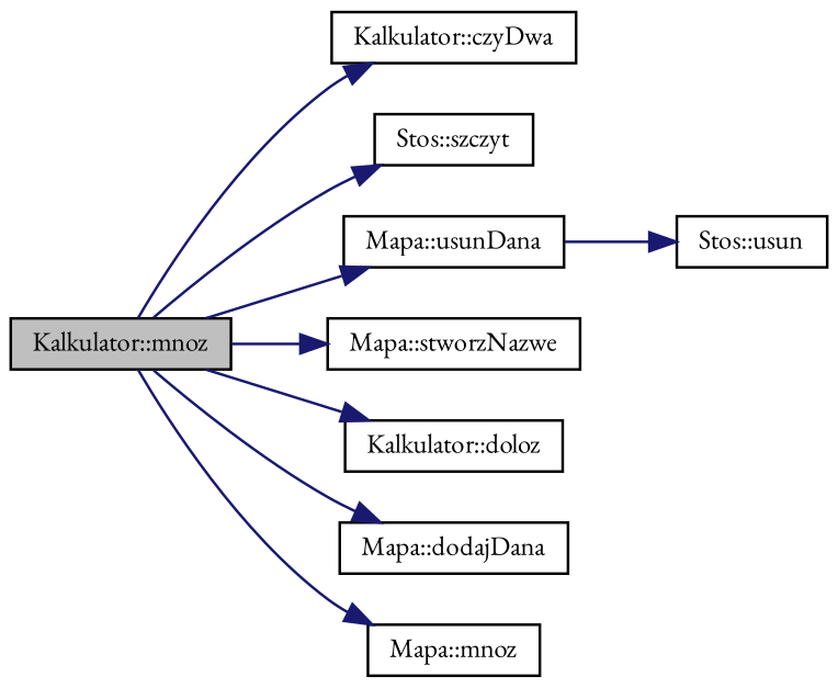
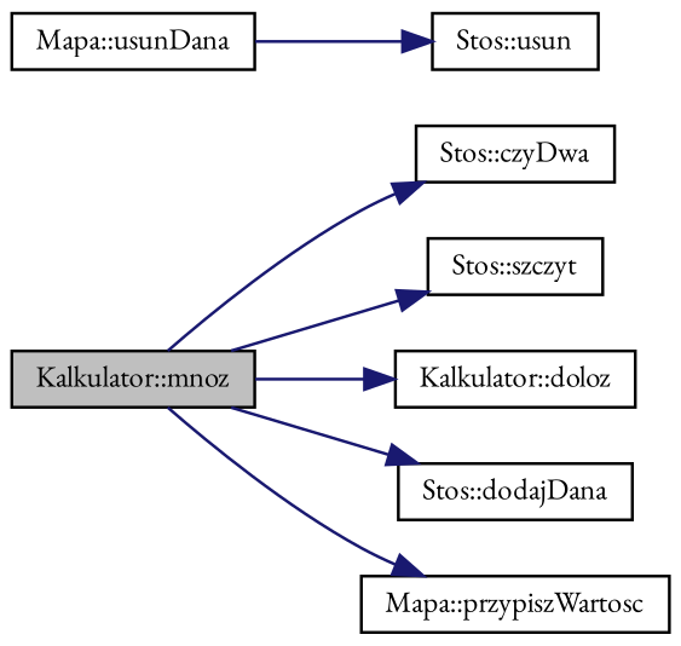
  digraph {
    fontname="EB Garamond"
    rankdir=LR
    node [color=black fillcolor=white fontname="EB Garamond" fontsize=10 shape=record style=filled]
    edge [color=midnightblue fontname="EB Garamond" fontsize=10 labelfontname=Helvetica labelfontsize=10 style=solid]
    n1 [fillcolor=grey75 fontcolor=black height=0.2 label="Kalkulator::mnoz" width=0.4]
-   n2 [height=0.2 label="Kalkulator::czyDwa" width=0.4]
+   n2 [height=0.2 label="Stos::czyDwa" width=0.4]
    n3 [height=0.2 label="Stos::szczyt" width=0.4]
    n4 [height=0.2 label="Mapa::usunDana" width=0.4]
-   n5 [height=0.2 label="Mapa::stworzNazwe" width=0.4]
    n6 [height=0.2 label="Kalkulator::doloz" width=0.4]
-   n7 [height=0.2 label="Mapa::dodajDana" width=0.4]
-   n8 [height=0.2 label="Mapa::mnoz" width=0.4]
+   n7 [height=0.2 label="Stos::dodajDana" width=0.4]
+   n8 [height=0.2 label="Mapa::przypiszWartosc" width=0.4]
    n9 [height=0.2 label="Stos::usun" width=0.4]
    n1 -> n2
    n1 -> n3
-   n1 -> n4
-   n1 -> n5
    n1 -> n6
    n1 -> n7
    n1 -> n8
    n4 -> n9
  }
